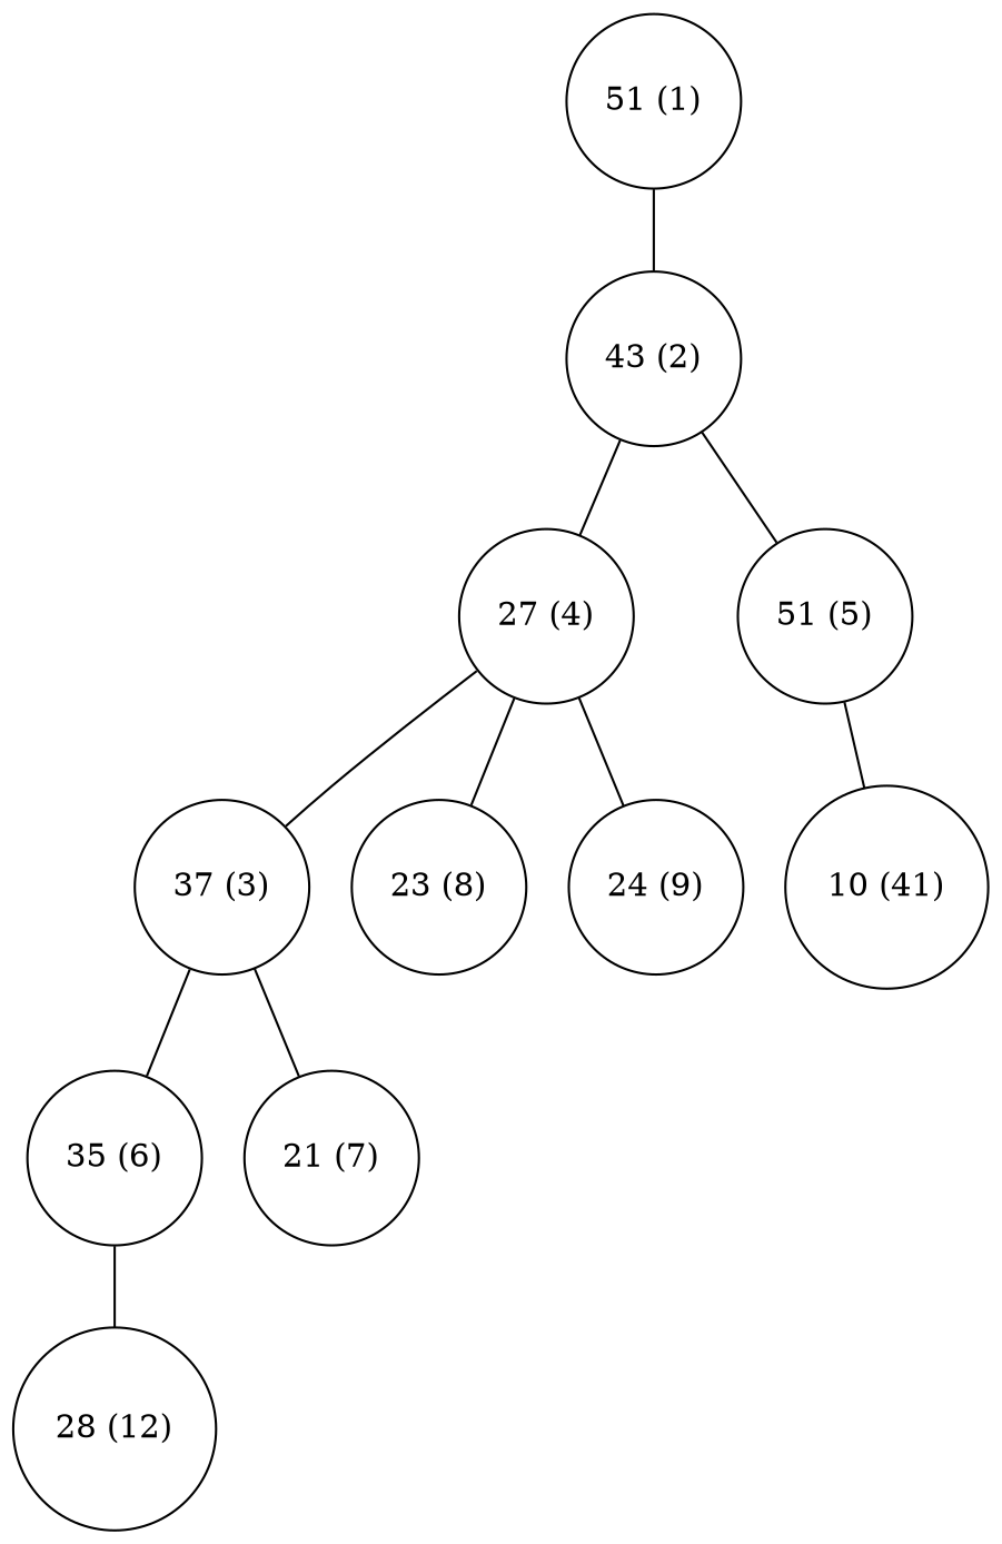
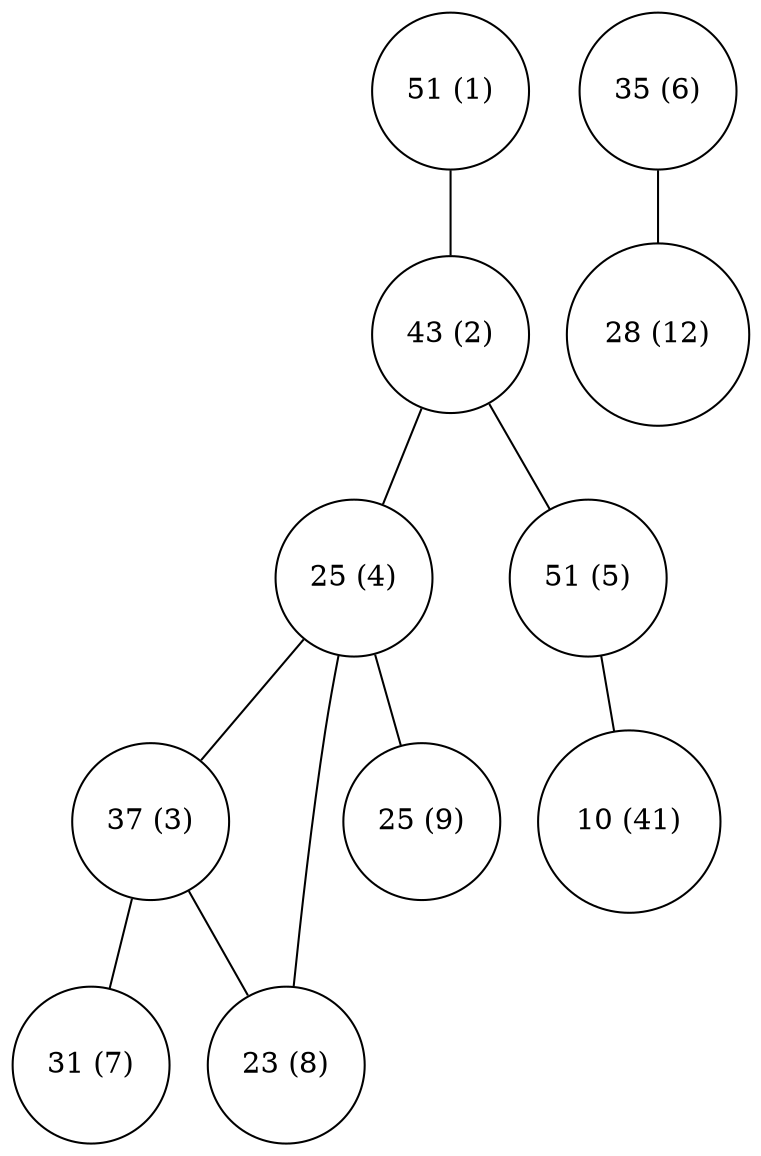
  graph {
    node [shape=circle]
    n1 [label="51 (1)"]
    n2 [label="43 (2)"]
-   n3 [label="27 (4)"]
+   n3 [label="25 (4)"]
    n4 [label="51 (5)"]
    n5 [label="37 (3)"]
    n6 [label="35 (6)"]
-   n7 [label="21 (7)"]
+   n7 [label="31 (7)"]
    n8 [label="23 (8)"]
-   n9 [label="24 (9)"]
+   n9 [label="25 (9)"]
    n10 [label="10 (41)"]
    n11 [label="28 (12)"]
    n1 -- n2
    n2 -- n3
    n2 -- n4
    n3 -- n5
    n3 -- n8
    n3 -- n9
    n4 -- n10
-   n5 -- n6
+   n5 -- n8
    n5 -- n7
    n6 -- n11
  }
